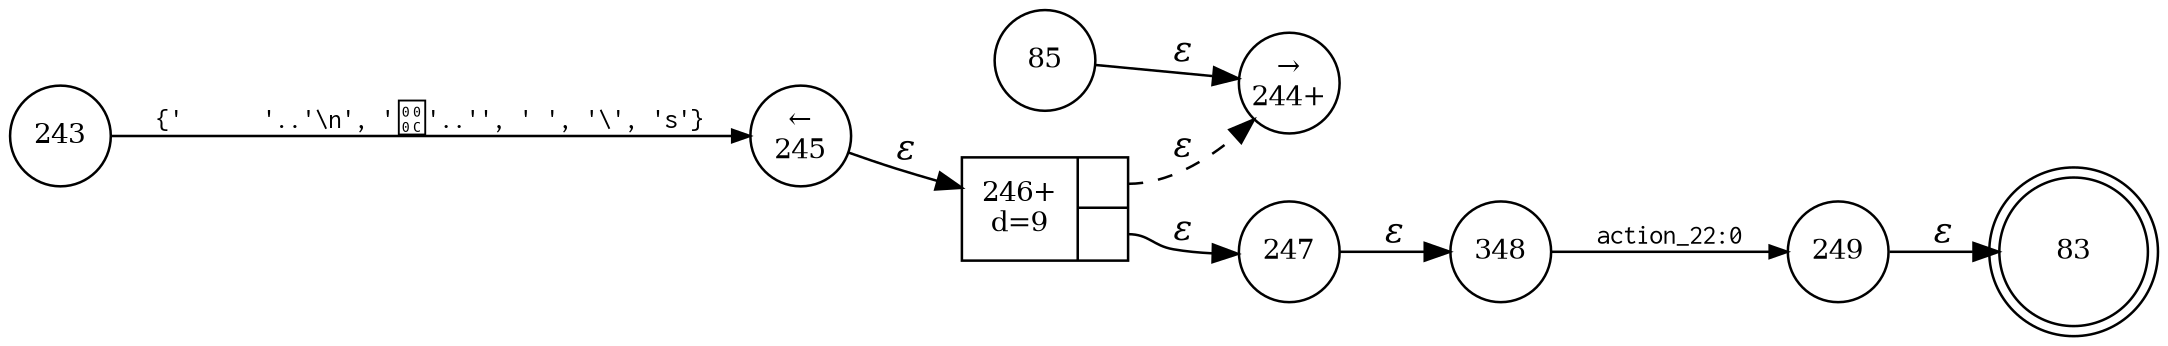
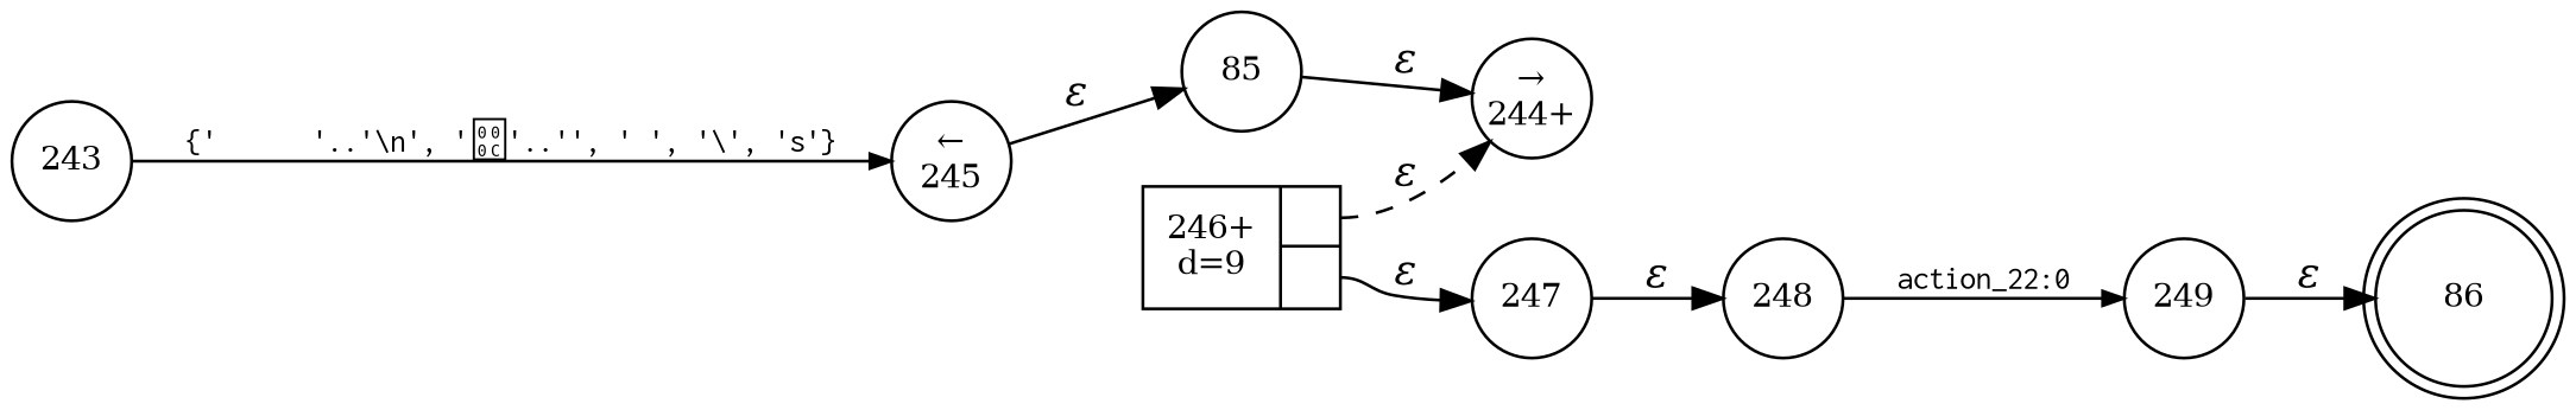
  digraph {
    rankdir=LR
    node [fixedsize=true fontsize=11 shape=circle peripheries=1]
    edge [fontname="Times-Italic"]
-   n1 [label=83 shape=doublecircle width=.6 peripheries=""]
+   n1 [label=86 shape=doublecircle width=.6 peripheries=""]
    n2 [label=243 width=.55]
    n3 [label="&larr;\n245" width=.55]
    n4 [fixedsize=false label="{246+\nd=9|{<p0>|<p1>}}" shape=record]
    n5 [label="&rarr;\n244+" width=.55]
    n6 [label=85 width=.55]
    n7 [label=247 width=.55]
-   n8 [label=348 width=.55]
+   n8 [label=248 width=.55]
    n9 [label=249 width=.55]
    n2 -> n3 [arrowhead=normal arrowsize=.7 fontname=Courier fontsize=11 label="{'	'..'\\n', ''..'', ' ', '\\', 's'}"]
-   n3 -> n4 [label="&epsilon;"]
+   n3 -> n6 [label="&epsilon;"]
    n4 -> n5 [label="&epsilon;" style=dashed tailport=p0]
    n4 -> n7 [label="&epsilon;" tailport=p1]
    n6 -> n5 [label="&epsilon;"]
    n7 -> n8 [label="&epsilon;"]
    n8 -> n9 [arrowhead=normal arrowsize=.7 fontname=Courier fontsize=11 label="action_22:0"]
    n9 -> n1 [label="&epsilon;"]
  }
